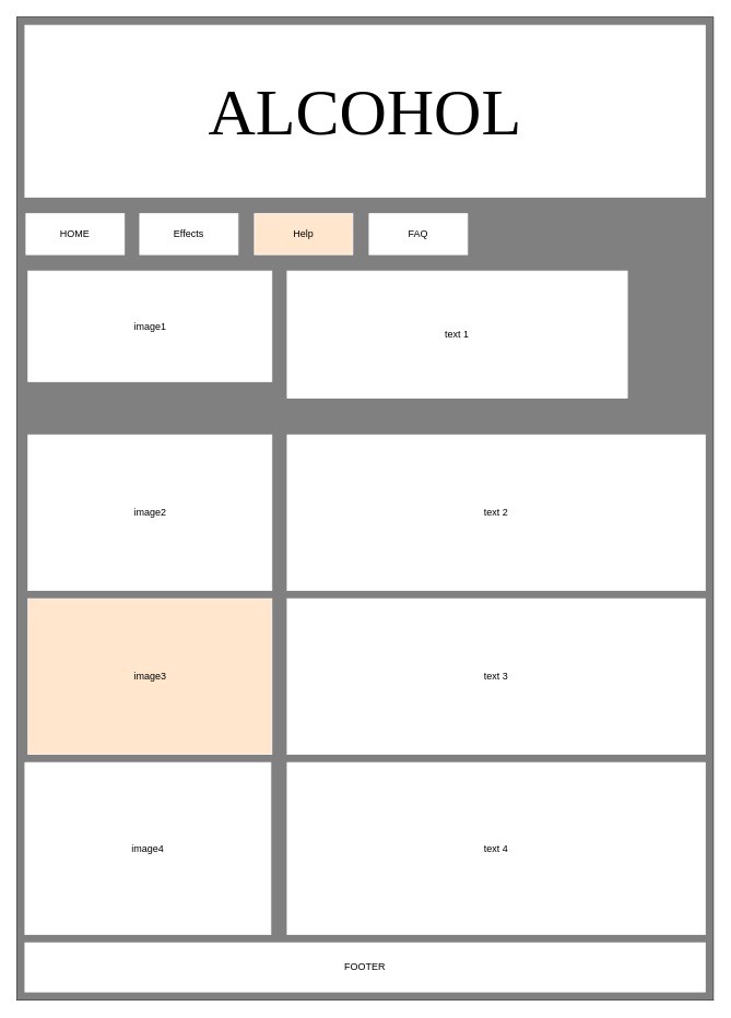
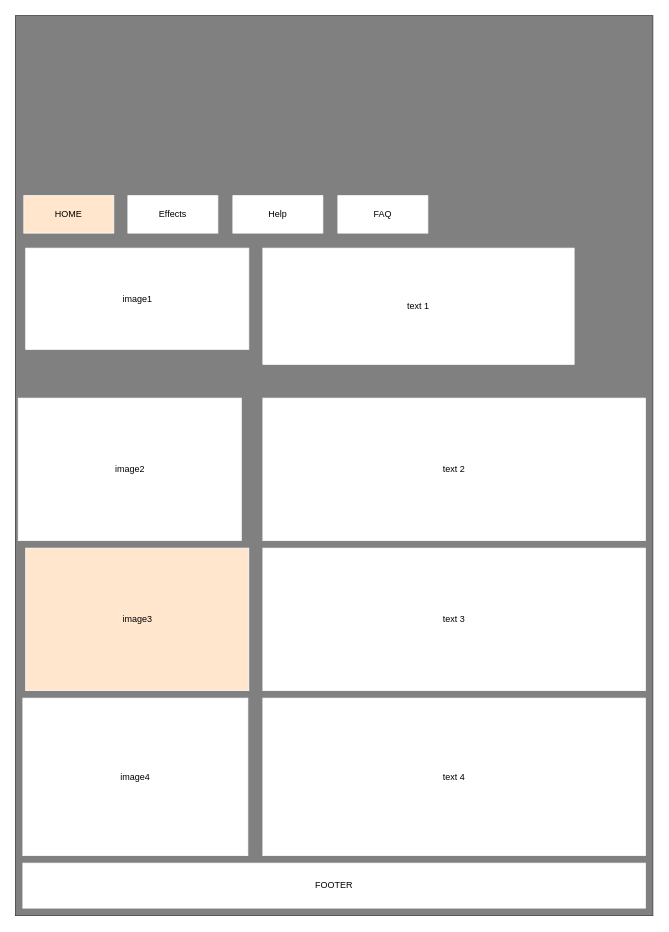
  <mxCell id="0" />
  <mxCell id="1" parent="0" />
  <mxCell id="2" value="" style="rounded=0;whiteSpace=wrap;html=1;fillColor=#808080;strokeColor=#36393d;" parent="1" vertex="1"><mxGeometry width="850" height="1200" as="geometry" x="20" y="20" /></mxCell>
- <mxCell id="3" value="&lt;font face=&quot;Times New Roman&quot; style=&quot;font-size: 80px;&quot;&gt;ALCOHOL&lt;/font&gt;" style="rounded=0;whiteSpace=wrap;html=1;fillColor=#FFFFFF;fontColor=#000000;strokeColor=#FFFFFF;" parent="1" vertex="1"><mxGeometry x="30" y="30" width="830" height="210" as="geometry" /></mxCell>
- <mxCell id="4" value="HOME" style="rounded=0;whiteSpace=wrap;html=1;fillColor=#FFFFFF;fontColor=#000000;strokeColor=#FFFFFF;" parent="1" vertex="1"><mxGeometry x="31.25" y="260" width="120" height="50" as="geometry" /></mxCell>
+ <mxCell id="4" value="HOME" style="rounded=0;whiteSpace=wrap;html=1;fillColor=#ffe6cc;fontColor=#000000;strokeColor=#FFFFFF;" parent="1" vertex="1"><mxGeometry x="31.25" y="260" width="120" height="50" as="geometry" /></mxCell>
  <mxCell id="5" value="FAQ" style="rounded=0;whiteSpace=wrap;html=1;fillColor=#FFFFFF;fontColor=#000000;strokeColor=#FFFFFF;" parent="1" vertex="1"><mxGeometry x="450" y="260" width="120" height="50" as="geometry" /></mxCell>
- <mxCell id="6" value="Help" style="rounded=0;whiteSpace=wrap;html=1;fillColor=#ffe6cc;fontColor=#000000;strokeColor=#FFFFFF;" parent="1" vertex="1"><mxGeometry x="310" y="260" width="120" height="50" as="geometry" /></mxCell>
+ <mxCell id="6" value="Help" style="rounded=0;whiteSpace=wrap;html=1;fillColor=#FFFFFF;fontColor=#000000;strokeColor=#FFFFFF;" parent="1" vertex="1"><mxGeometry x="310" y="260" width="120" height="50" as="geometry" /></mxCell>
  <mxCell id="7" value="Effects" style="rounded=0;whiteSpace=wrap;html=1;fillColor=#FFFFFF;fontColor=#000000;strokeColor=#FFFFFF;" parent="1" vertex="1"><mxGeometry x="170" y="260" width="120" height="50" as="geometry" /></mxCell>
  <mxCell id="8" value="image1" style="rounded=0;whiteSpace=wrap;html=1;fillColor=#FFFFFF;fontColor=#000000;strokeColor=#FFFFFF;" parent="1" vertex="1"><mxGeometry x="33.75" y="330" width="297.5" height="135" as="geometry" /></mxCell>
  <mxCell id="9" value="text 1" style="rounded=0;whiteSpace=wrap;html=1;fillColor=#FFFFFF;fontColor=#000000;labelBorderColor=none;strokeColor=#FFFFFF;" parent="1" vertex="1"><mxGeometry x="350" y="330" width="415" height="155" as="geometry" /></mxCell>
  <mxCell id="10" value="FOOTER" style="rounded=0;whiteSpace=wrap;html=1;fillColor=#FFFFFF;fontColor=#000000;strokeColor=#FFFFFF;" parent="1" vertex="1"><mxGeometry x="30" y="1150" width="830" height="60" as="geometry" /></mxCell>
  <mxCell id="11" value="text 4" style="rounded=0;whiteSpace=wrap;html=1;fillColor=#FFFFFF;fontColor=#000000;strokeColor=#FFFFFF;" parent="1" vertex="1"><mxGeometry x="350" y="930" width="510" height="210" as="geometry" /></mxCell>
- <mxCell id="12" value="image2" style="rounded=0;whiteSpace=wrap;html=1;fillColor=#FFFFFF;fontColor=#000000;strokeColor=#FFFFFF;" parent="1" vertex="1"><mxGeometry x="33.75" y="530" width="297.5" height="190" as="geometry" /></mxCell>
+ <mxCell id="12" value="image2" style="rounded=0;whiteSpace=wrap;html=1;fillColor=#FFFFFF;fontColor=#000000;strokeColor=#FFFFFF;" parent="1" vertex="1"><mxGeometry x="23.75" y="530" width="297.5" height="190" as="geometry" /></mxCell>
  <mxCell id="13" value="image3" style="rounded=0;whiteSpace=wrap;html=1;fillColor=#ffe6cc;fontColor=#000000;strokeColor=#FFFFFF;" parent="1" vertex="1"><mxGeometry x="33.75" y="730" width="297.5" height="190" as="geometry" /></mxCell>
  <mxCell id="14" value="text 2" style="rounded=0;whiteSpace=wrap;html=1;fillColor=#FFFFFF;fontColor=#000000;labelBorderColor=none;strokeColor=#FFFFFF;" parent="1" vertex="1"><mxGeometry x="350" y="530" width="510" height="190" as="geometry" /></mxCell>
  <mxCell id="15" value="text 3" style="rounded=0;whiteSpace=wrap;html=1;fillColor=#FFFFFF;fontColor=#000000;labelBorderColor=none;strokeColor=#FFFFFF;" parent="1" vertex="1"><mxGeometry x="350" y="730" width="510" height="190" as="geometry" /></mxCell>
  <mxCell id="16" value="image4" style="rounded=0;whiteSpace=wrap;html=1;fillColor=#FFFFFF;fontColor=#000000;strokeColor=#FFFFFF;" parent="1" vertex="1"><mxGeometry x="30" y="930" width="300" height="210" as="geometry" /></mxCell>
